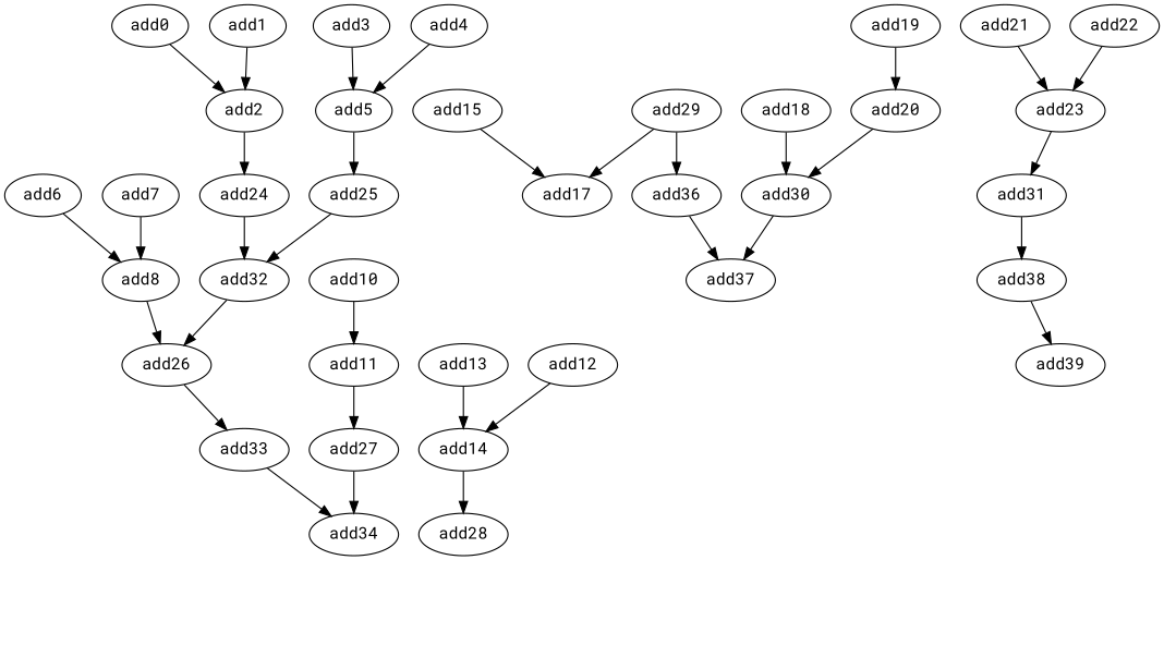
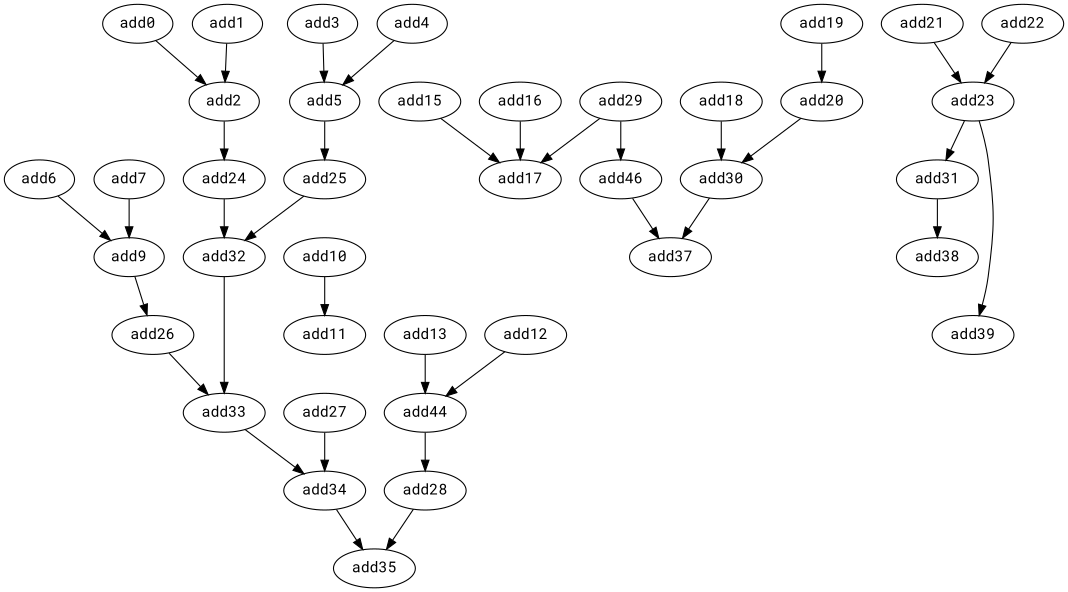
  strict digraph {
    fontname="Roboto Mono"
    node [fontname="Roboto Mono" opcode=add]
    edge [fontname="Roboto Mono"]
    add0
    add2
    add24
    add32
    add1
    add33
    add3
    add5
    add25
    add4
    add6
-   add8
+   add8 [label=add9]
    add26
    add7
    add34
    add11
    add27
    add10
+   add35
    add12
-   add14
+   add14 [label=add44]
    add28
    add13
    add15
    add17
    add29
-   add36
+   add36 [label=add46]
+   add16
    add37
    add18
    add30
    add20
    add19
    add21
    add23
    add31
    add38
    add22
    add39
    add0 -> add2
    add2 -> add24
    add24 -> add32
-   add32 -> add26
+   add32 -> add33
    add1 -> add2
    add33 -> add34
    add3 -> add5
    add5 -> add25
    add25 -> add32
    add4 -> add5
    add6 -> add8
    add8 -> add26
    add26 -> add33
    add7 -> add8
-   add11 -> add27
+   add34 -> add35
    add27 -> add34
    add10 -> add11
    add12 -> add14
    add14 -> add28
+   add28 -> add35
    add13 -> add14
    add15 -> add17
    add29 -> add17
    add29 -> add36
    add36 -> add37
+   add16 -> add17
    add18 -> add30
    add30 -> add37
    add20 -> add30
    add19 -> add20
    add21 -> add23
    add23 -> add31
    add31 -> add38
-   add38 -> add39
+   add23 -> add39
    add22 -> add23
  }
